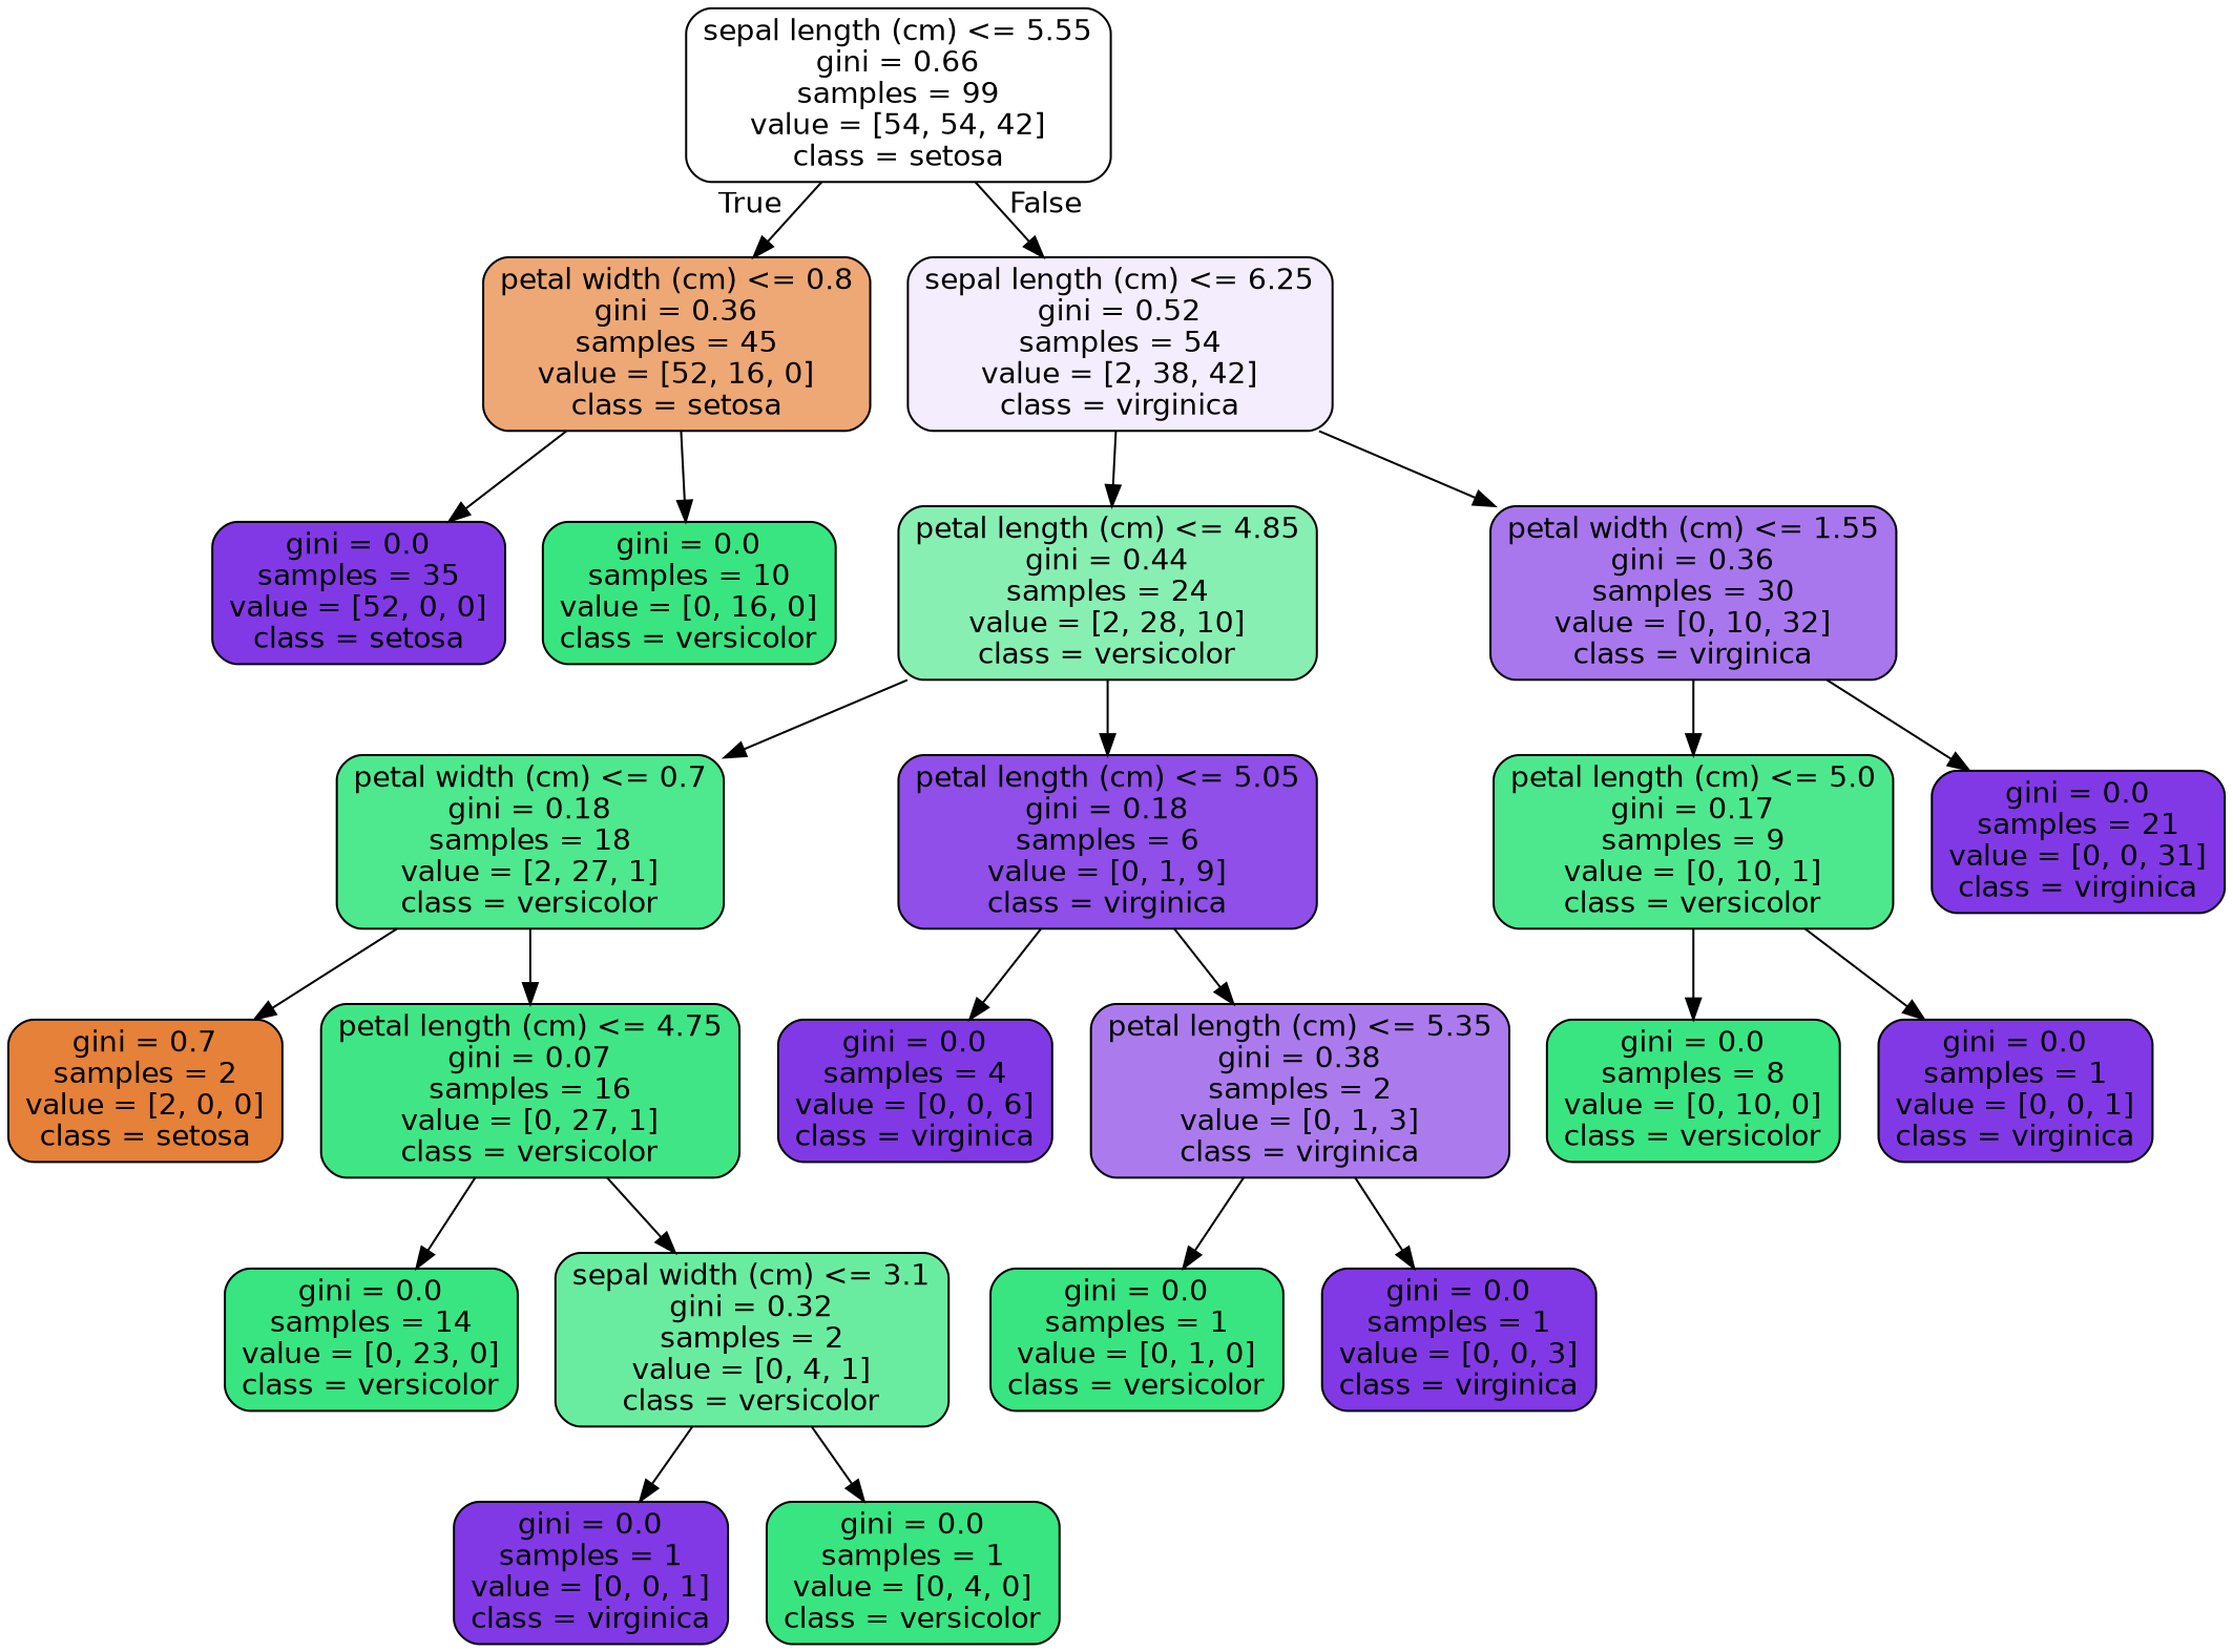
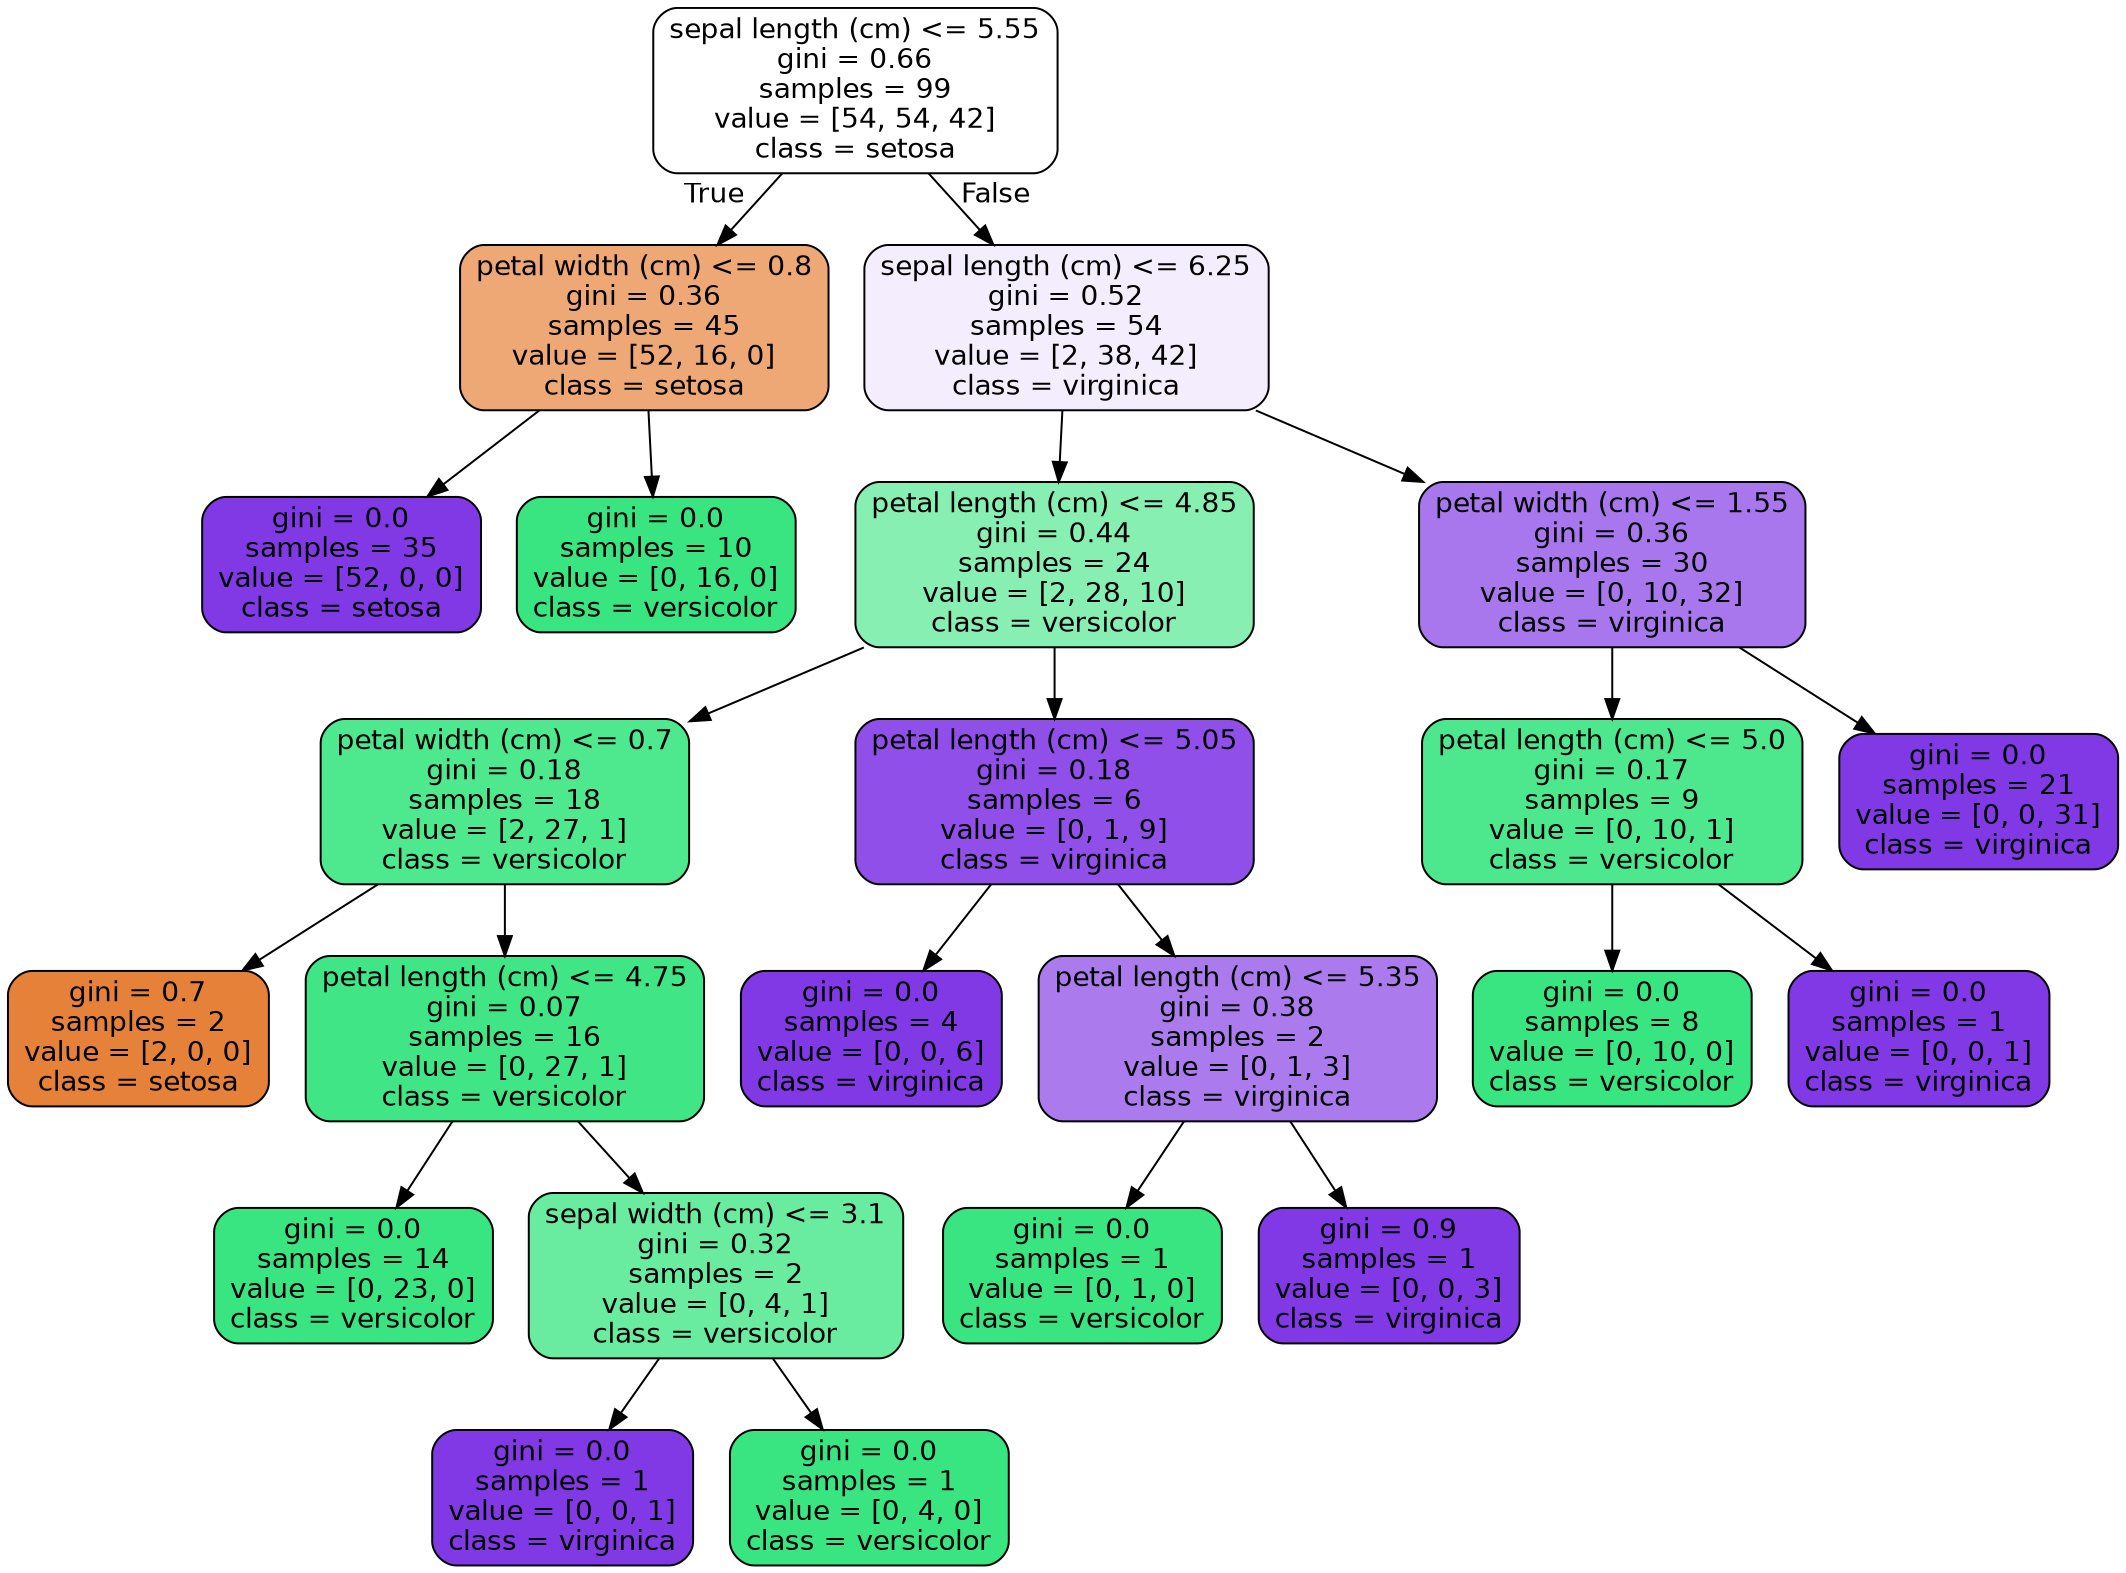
  digraph {
    node [color=black fillcolor="#8139e5" fontname=helvetica shape=box style="filled, rounded"]
    edge [fontname=helvetica]
    n1 [fillcolor="#ffffff" label="sepal length (cm) <= 5.55\ngini = 0.66\nsamples = 99\nvalue = [54, 54, 42]\nclass = setosa"]
    n2 [fillcolor="#eda876" label="petal width (cm) <= 0.8\ngini = 0.36\nsamples = 45\nvalue = [52, 16, 0]\nclass = setosa"]
    n3 [fillcolor="#f4edfd" label="sepal length (cm) <= 6.25\ngini = 0.52\nsamples = 54\nvalue = [2, 38, 42]\nclass = virginica"]
    n4 [label="gini = 0.0\nsamples = 35\nvalue = [52, 0, 0]\nclass = setosa"]
    n5 [fillcolor="#39e581" label="gini = 0.0\nsamples = 10\nvalue = [0, 16, 0]\nclass = versicolor"]
    n6 [fillcolor="#88efb3" label="petal length (cm) <= 4.85\ngini = 0.44\nsamples = 24\nvalue = [2, 28, 10]\nclass = versicolor"]
    n7 [fillcolor="#a877ed" label="petal width (cm) <= 1.55\ngini = 0.36\nsamples = 30\nvalue = [0, 10, 32]\nclass = virginica"]
    n8 [fillcolor="#4ee88e" label="petal width (cm) <= 0.7\ngini = 0.18\nsamples = 18\nvalue = [2, 27, 1]\nclass = versicolor"]
    n9 [fillcolor="#8f4fe8" label="petal length (cm) <= 5.05\ngini = 0.18\nsamples = 6\nvalue = [0, 1, 9]\nclass = virginica"]
    n10 [fillcolor="#4de88e" label="petal length (cm) <= 5.0\ngini = 0.17\nsamples = 9\nvalue = [0, 10, 1]\nclass = versicolor"]
    n11 [label="gini = 0.0\nsamples = 21\nvalue = [0, 0, 31]\nclass = virginica"]
    n12 [fillcolor="#e58139" label="gini = 0.7\nsamples = 2\nvalue = [2, 0, 0]\nclass = setosa"]
    n13 [fillcolor="#40e686" label="petal length (cm) <= 4.75\ngini = 0.07\nsamples = 16\nvalue = [0, 27, 1]\nclass = versicolor"]
    n14 [label="gini = 0.0\nsamples = 4\nvalue = [0, 0, 6]\nclass = virginica"]
    n15 [fillcolor="#ab7bee" label="petal length (cm) <= 5.35\ngini = 0.38\nsamples = 2\nvalue = [0, 1, 3]\nclass = virginica"]
    n16 [fillcolor="#39e581" label="gini = 0.0\nsamples = 14\nvalue = [0, 23, 0]\nclass = versicolor"]
    n17 [fillcolor="#6aeca0" label="sepal width (cm) <= 3.1\ngini = 0.32\nsamples = 2\nvalue = [0, 4, 1]\nclass = versicolor"]
    n18 [label="gini = 0.0\nsamples = 1\nvalue = [0, 0, 1]\nclass = virginica"]
    n19 [fillcolor="#39e581" label="gini = 0.0\nsamples = 1\nvalue = [0, 4, 0]\nclass = versicolor"]
    n20 [fillcolor="#39e581" label="gini = 0.0\nsamples = 1\nvalue = [0, 1, 0]\nclass = versicolor"]
-   n21 [label="gini = 0.0\nsamples = 1\nvalue = [0, 0, 3]\nclass = virginica"]
+   n21 [label="gini = 0.9\nsamples = 1\nvalue = [0, 0, 3]\nclass = virginica"]
    n22 [fillcolor="#39e581" label="gini = 0.0\nsamples = 8\nvalue = [0, 10, 0]\nclass = versicolor"]
    n23 [label="gini = 0.0\nsamples = 1\nvalue = [0, 0, 1]\nclass = virginica"]
    n1 -> n2 [headlabel=True labelangle=45 labeldistance=2.5]
    n1 -> n3 [headlabel=False labelangle=-45 labeldistance=2.5]
    n2 -> n4
    n2 -> n5
    n3 -> n6
    n3 -> n7
    n6 -> n8
    n6 -> n9
    n7 -> n10
    n7 -> n11
    n8 -> n12
    n8 -> n13
    n9 -> n14
    n9 -> n15
    n10 -> n22
    n10 -> n23
    n13 -> n16
    n13 -> n17
    n15 -> n20
    n15 -> n21
    n17 -> n18
    n17 -> n19
  }
